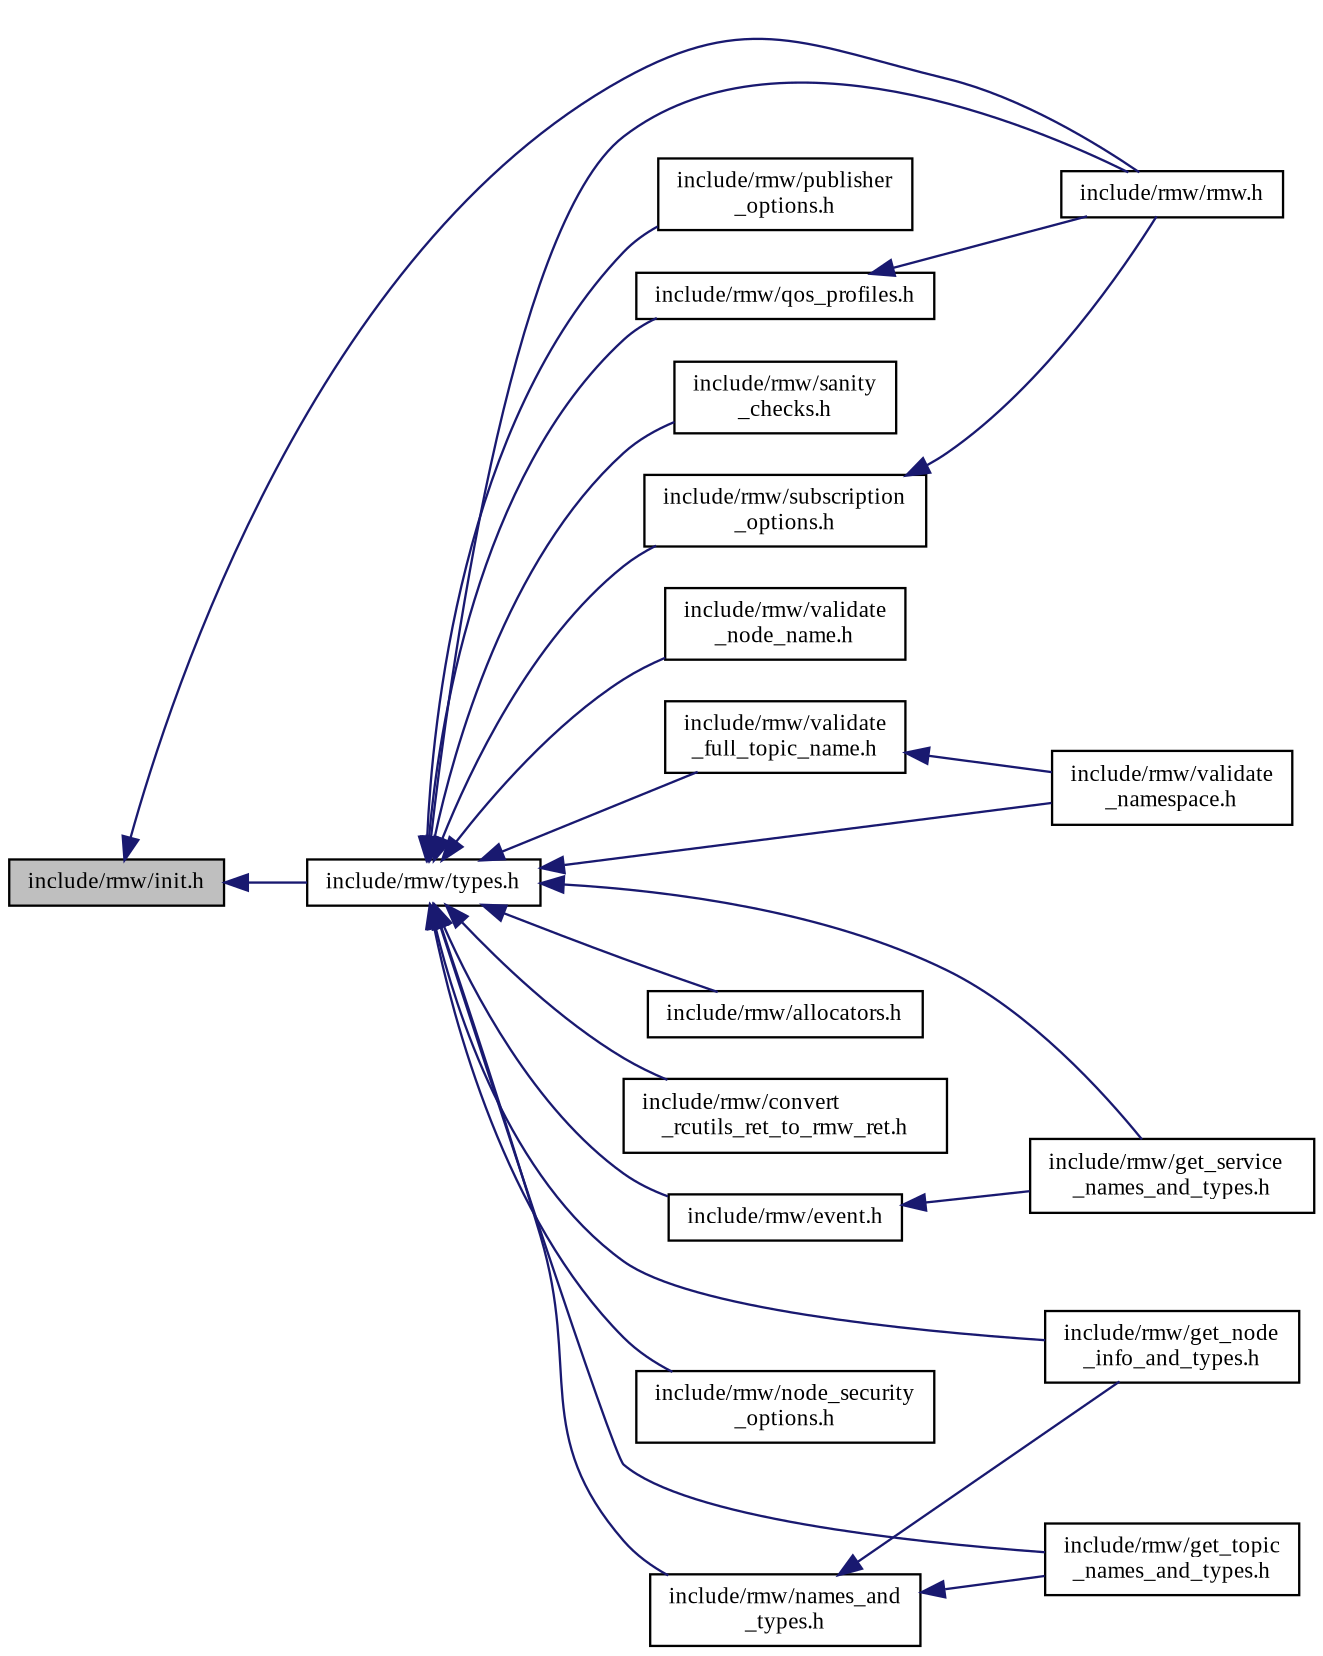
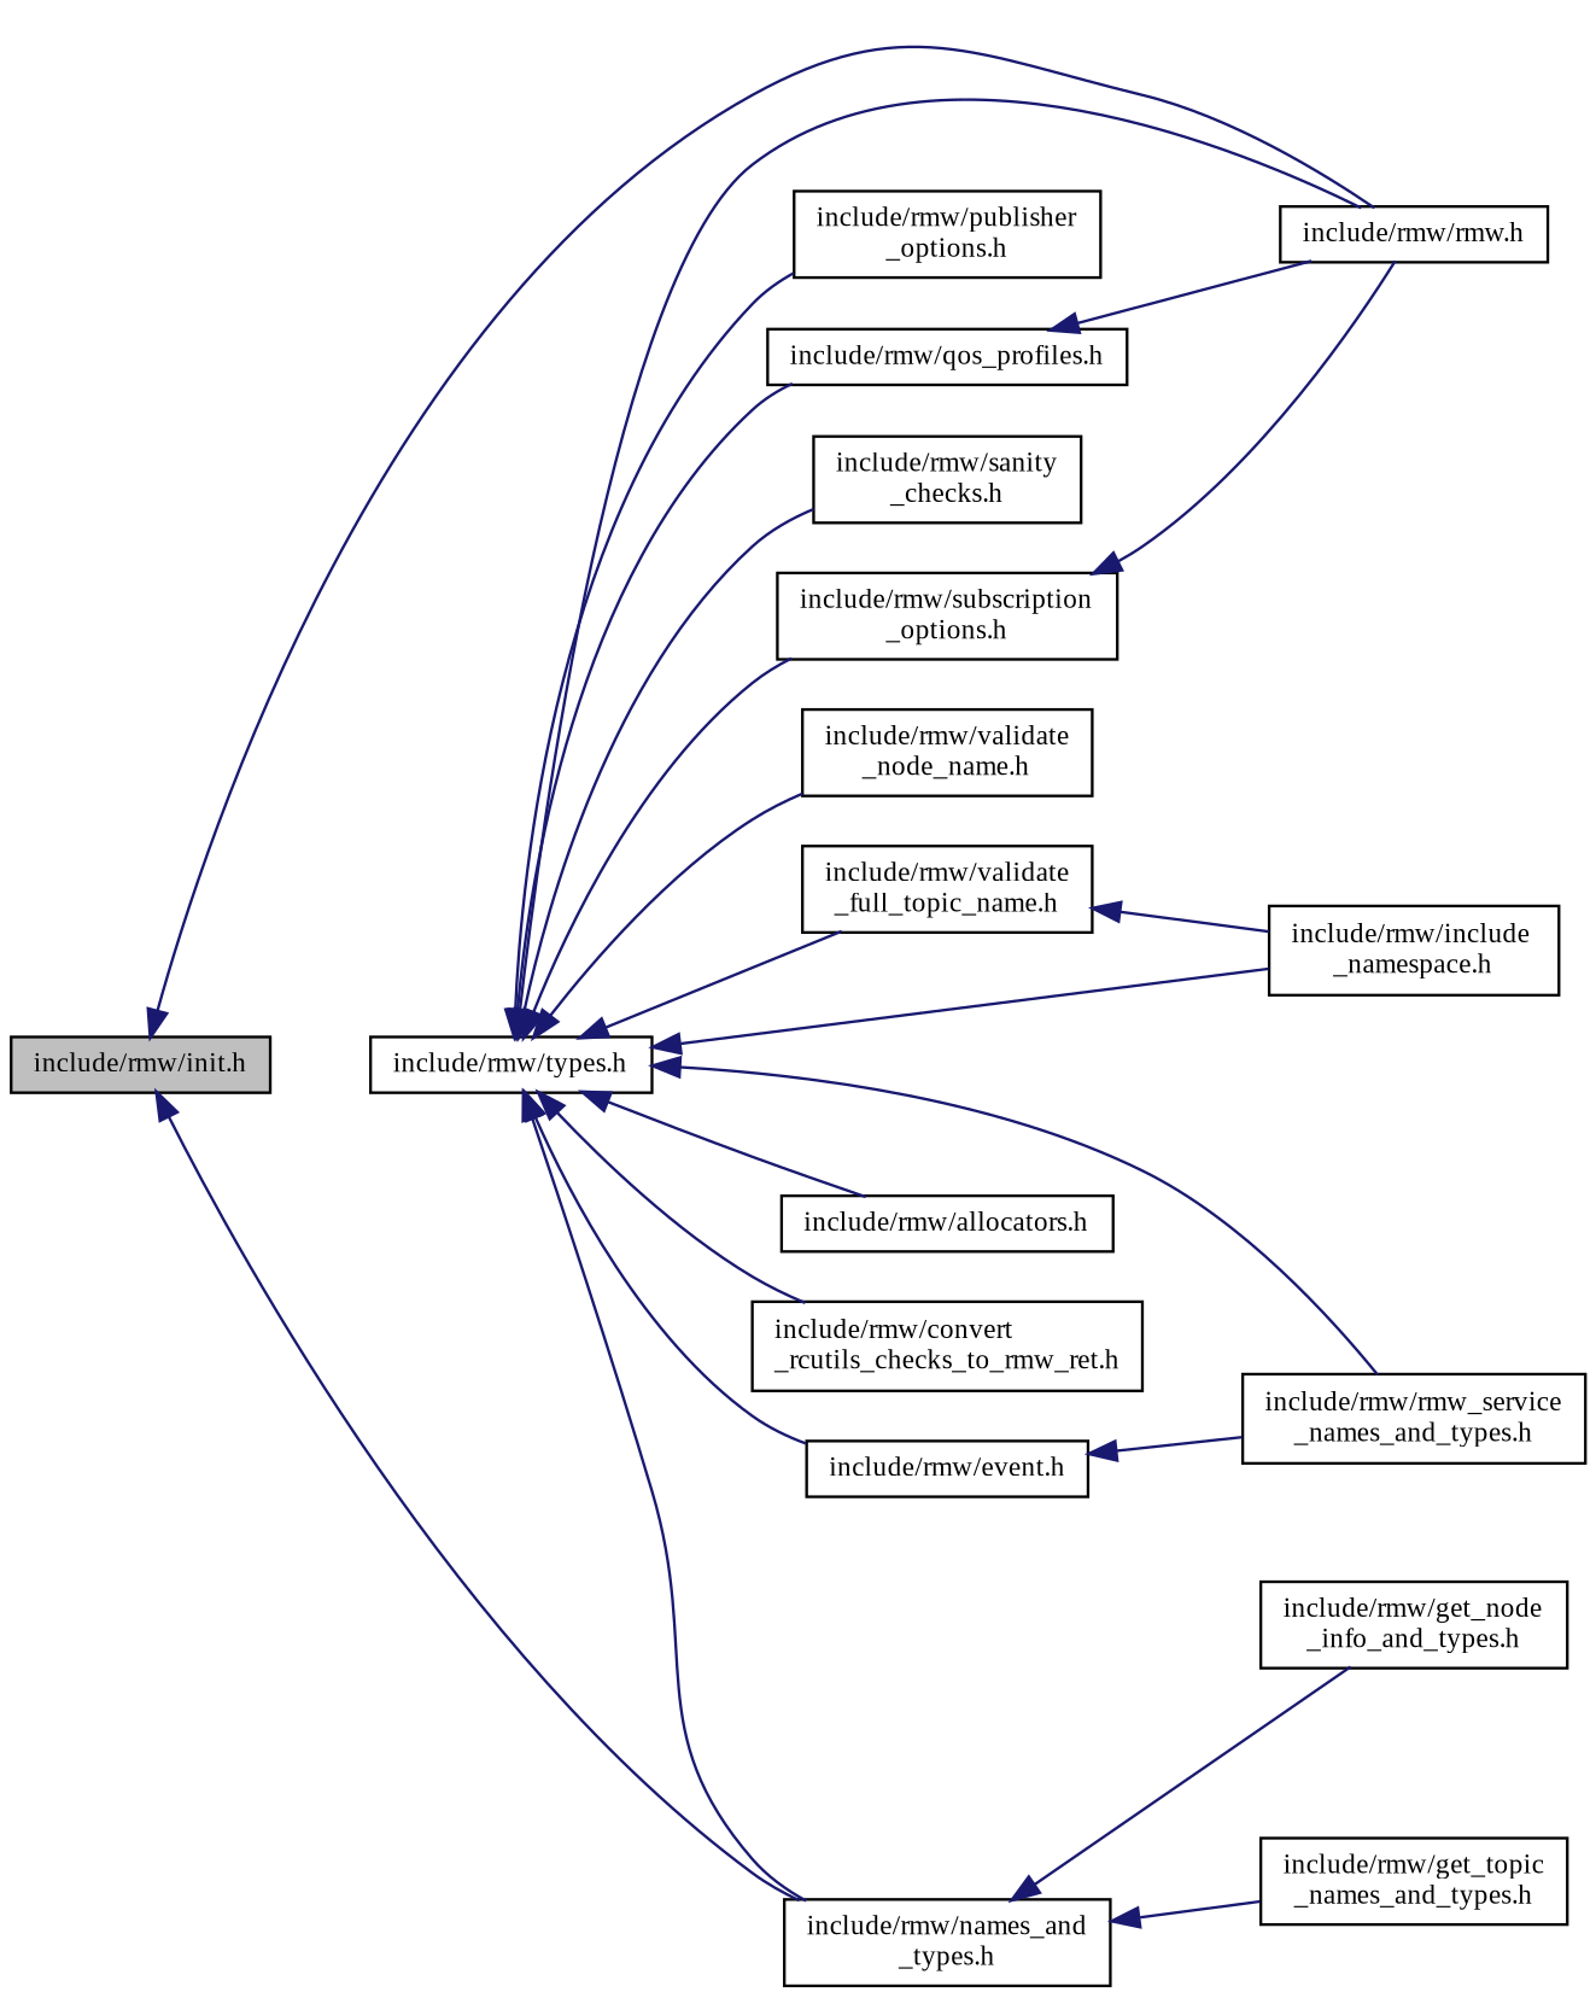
  digraph {
    fontname="Liberation Serif"
    rankdir=LR
    node [color=black fillcolor=white fontname="Liberation Serif" fontsize=10 shape=record style=filled]
    edge [color=midnightblue dir=back fontname="Liberation Serif" fontsize=10 labelfontname=Helvetica labelfontsize=10 style=solid]
    n1 [fillcolor=grey75 fontcolor=black height=0.2 label="include/rmw/init.h" width=0.4]
    n2 [height=0.2 label="include/rmw/rmw.h" width=0.4]
    n3 [height=0.2 label="include/rmw/types.h" width=0.4]
    n4 [height=0.2 label="include/rmw/allocators.h" width=0.4]
-   n5 [height=0.2 label="include/rmw/convert\l_rcutils_ret_to_rmw_ret.h" width=0.4]
+   n5 [height=0.2 label="include/rmw/convert\l_rcutils_checks_to_rmw_ret.h" width=0.4]
    n6 [height=0.2 label="include/rmw/event.h" width=0.4]
    n7 [height=0.2 label="include/rmw/get_node\l_info_and_types.h" width=0.4]
-   n8 [height=0.2 label="include/rmw/get_service\l_names_and_types.h" width=0.4]
+   n8 [height=0.2 label="include/rmw/rmw_service\l_names_and_types.h" width=0.4]
    n9 [height=0.2 label="include/rmw/get_topic\l_names_and_types.h" width=0.4]
    n10 [height=0.2 label="include/rmw/names_and\l_types.h" width=0.4]
-   n11 [height=0.2 label="include/rmw/node_security\l_options.h" width=0.4]
    n12 [height=0.2 label="include/rmw/publisher\l_options.h" width=0.4]
    n13 [height=0.2 label="include/rmw/qos_profiles.h" width=0.4]
    n14 [height=0.2 label="include/rmw/sanity\l_checks.h" width=0.4]
    n15 [height=0.2 label="include/rmw/subscription\l_options.h" width=0.4]
    n16 [height=0.2 label="include/rmw/validate\l_full_topic_name.h" width=0.4]
-   n17 [height=0.2 label="include/rmw/validate\l_namespace.h" width=0.4]
+   n17 [height=0.2 label="include/rmw/include\l_namespace.h" width=0.4]
    n18 [height=0.2 label="include/rmw/validate\l_node_name.h" width=0.4]
    n1 -> n2
-   n1 -> n3
+   n1 -> n10
    n3 -> n2
    n3 -> n4
    n3 -> n5
    n3 -> n6
-   n3 -> n7
    n3 -> n8
-   n3 -> n9
    n3 -> n10
-   n3 -> n11
    n3 -> n12
    n3 -> n13
    n3 -> n14
    n3 -> n15
    n3 -> n16
    n3 -> n17
    n3 -> n18
    n6 -> n8
    n10 -> n7
    n10 -> n9
    n13 -> n2
    n15 -> n2
    n16 -> n17
  }
